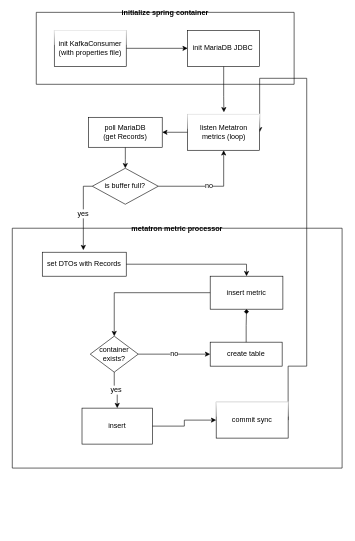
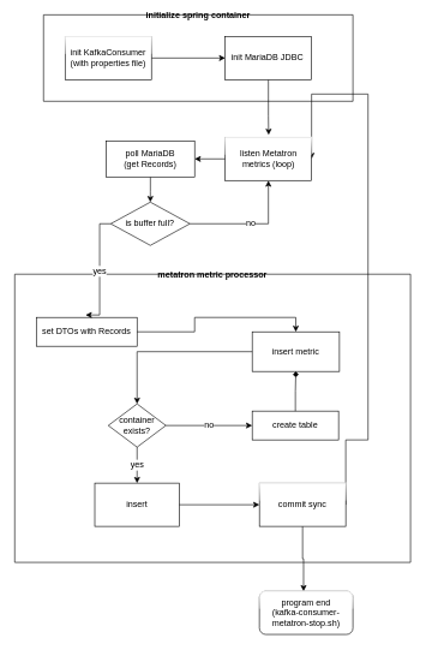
  <mxCell id="0" />
  <mxCell id="1" parent="0" />
  <mxCell id="2" style="edgeStyle=orthogonalEdgeStyle;rounded=0;orthogonalLoop=1;jettySize=auto;html=1;entryX=0.5;entryY=0;entryDx=0;entryDy=0;" parent="1" source="3" target="29" edge="1"><mxGeometry relative="1" as="geometry"><mxPoint x="252.5" y="450" as="targetPoint" /></mxGeometry></mxCell>
  <mxCell id="3" value="&lt;span&gt;poll MariaDB&lt;br&gt;(get Records)&lt;br&gt;&lt;/span&gt;" style="rounded=0;whiteSpace=wrap;html=1;" parent="1" vertex="1"><mxGeometry x="146.87" y="195" width="123.13" height="50" as="geometry" /></mxCell>
  <mxCell id="4" style="edgeStyle=orthogonalEdgeStyle;rounded=0;orthogonalLoop=1;jettySize=auto;html=1;entryX=1;entryY=0.5;entryDx=0;entryDy=0;fontFamily=Helvetica;fontSize=12;fontColor=default;strokeColor=default;exitX=1;exitY=0.5;exitDx=0;exitDy=0;" parent="1" source="25" target="11" edge="1"><mxGeometry relative="1" as="geometry"><Array as="points"><mxPoint x="511" y="610" /><mxPoint x="511" y="130" /></Array></mxGeometry></mxCell>
  <mxCell id="5" style="edgeStyle=orthogonalEdgeStyle;rounded=0;orthogonalLoop=1;jettySize=auto;html=1;entryX=0.503;entryY=-0.056;entryDx=0;entryDy=0;entryPerimeter=0;fontSize=12;" parent="1" source="6" target="11" edge="1"><mxGeometry relative="1" as="geometry"><Array as="points"><mxPoint x="372" y="160" /><mxPoint x="373" y="187" /></Array></mxGeometry></mxCell>
  <mxCell id="6" value="init MariaDB JDBC&amp;nbsp;" style="rounded=0;whiteSpace=wrap;html=1;shadow=0;glass=0;fontFamily=Helvetica;fontSize=12;fontColor=default;strokeColor=default;strokeWidth=1;fillColor=default;" parent="1" vertex="1"><mxGeometry x="312.5" y="50" width="120" height="60" as="geometry" /></mxCell>
  <mxCell id="7" style="edgeStyle=orthogonalEdgeStyle;rounded=0;orthogonalLoop=1;jettySize=auto;html=1;entryX=0;entryY=0.5;entryDx=0;entryDy=0;fontFamily=Helvetica;fontSize=12;fontColor=default;strokeColor=default;" parent="1" source="8" target="6" edge="1"><mxGeometry relative="1" as="geometry" /></mxCell>
  <mxCell id="8" value="init KafkaConsumer&lt;br&gt;(with properties file)" style="rounded=0;whiteSpace=wrap;html=1;shadow=0;glass=1;sketch=0;fontFamily=Helvetica;fontSize=12;fontColor=default;strokeColor=default;strokeWidth=1;fillColor=default;" parent="1" vertex="1"><mxGeometry x="90" y="50" width="120" height="60" as="geometry" /></mxCell>
+ <mxCell id="9" style="edgeStyle=orthogonalEdgeStyle;rounded=0;orthogonalLoop=1;jettySize=auto;html=1;entryX=0.472;entryY=0.003;entryDx=0;entryDy=0;entryPerimeter=0;fontFamily=Helvetica;fontSize=12;fontColor=default;strokeColor=default;" parent="1" source="25" target="12" edge="1"><mxGeometry relative="1" as="geometry" /></mxCell>
  <mxCell id="10" style="edgeStyle=orthogonalEdgeStyle;rounded=0;orthogonalLoop=1;jettySize=auto;html=1;entryX=1;entryY=0.5;entryDx=0;entryDy=0;fontSize=12;" parent="1" source="11" target="3" edge="1"><mxGeometry relative="1" as="geometry" /></mxCell>
  <mxCell id="11" value="listen Metatron metrics (loop)" style="rounded=0;whiteSpace=wrap;html=1;shadow=0;glass=1;sketch=0;fontFamily=Helvetica;fontSize=12;fontColor=default;strokeColor=default;strokeWidth=1;fillColor=default;" parent="1" vertex="1"><mxGeometry x="312.5" y="190" width="120" height="60" as="geometry" /></mxCell>
+ <mxCell id="12" value="program end&lt;br&gt;(kafka-consumer-metatron-stop.sh)" style="rounded=1;whiteSpace=wrap;html=1;shadow=0;glass=1;sketch=0;fontFamily=Helvetica;fontSize=12;fontColor=default;strokeColor=default;strokeWidth=1;fillColor=default;" parent="1" vertex="1"><mxGeometry x="360" y="820" width="130" height="60" as="geometry" /></mxCell>
  <mxCell id="13" value="initialize spring container" style="swimlane;startSize=0;fontSize=12;" parent="1" vertex="1"><mxGeometry x="60" y="20" width="430" height="120" as="geometry"><mxRectangle x="70" y="70" width="50" height="40" as="alternateBounds" /></mxGeometry></mxCell>
  <mxCell id="14" value="metatron metric processor" style="swimlane;startSize=0;fontSize=12;" parent="1" vertex="1"><mxGeometry x="20" y="380" width="550" height="400" as="geometry"><mxRectangle x="70" y="70" width="50" height="40" as="alternateBounds" /></mxGeometry></mxCell>
  <mxCell id="15" value="create table" style="rounded=0;whiteSpace=wrap;html=1;fontSize=12;fontColor=default;" parent="14" vertex="1"><mxGeometry x="330" y="190" width="120" height="40" as="geometry" /></mxCell>
- <mxCell id="16" value="&lt;span&gt;set DTOs with Records&lt;/span&gt;" style="rounded=0;whiteSpace=wrap;html=1;" parent="14" vertex="1"><mxGeometry x="50" y="40" width="140" height="40" as="geometry" /></mxCell>
+ <mxCell id="16" value="&lt;span&gt;set DTOs with Records&lt;/span&gt;" style="rounded=0;whiteSpace=wrap;html=1;" parent="14" vertex="1"><mxGeometry x="30" y="60" width="140" height="40" as="geometry" /></mxCell>
  <mxCell id="17" value="insert metric" style="rounded=0;whiteSpace=wrap;html=1;shadow=0;sketch=0;glass=0;" parent="14" vertex="1"><mxGeometry x="330" y="80" width="121.25" height="55" as="geometry" /></mxCell>
  <mxCell id="18" style="edgeStyle=orthogonalEdgeStyle;rounded=0;orthogonalLoop=1;jettySize=auto;html=1;entryX=0.5;entryY=0;entryDx=0;entryDy=0;fontFamily=Helvetica;fontSize=12;fontColor=default;strokeColor=default;" parent="14" source="16" target="17" edge="1"><mxGeometry relative="1" as="geometry" /></mxCell>
  <mxCell id="19" style="edgeStyle=orthogonalEdgeStyle;rounded=0;orthogonalLoop=1;jettySize=auto;html=1;entryX=0.5;entryY=1;entryDx=0;entryDy=0;fontSize=12;fontColor=default;endArrow=diamond;" parent="14" source="15" target="17" edge="1"><mxGeometry relative="1" as="geometry" /></mxCell>
  <mxCell id="20" value="container exists?" style="rhombus;whiteSpace=wrap;html=1;fontSize=12;" parent="14" vertex="1"><mxGeometry x="130" y="180" width="80" height="60" as="geometry" /></mxCell>
  <mxCell id="21" style="edgeStyle=orthogonalEdgeStyle;rounded=0;orthogonalLoop=1;jettySize=auto;html=1;" parent="14" source="17" target="20" edge="1"><mxGeometry relative="1" as="geometry"><mxPoint x="232.5" y="210" as="targetPoint" /><Array as="points" /></mxGeometry></mxCell>
  <mxCell id="22" value="no" style="edgeStyle=orthogonalEdgeStyle;rounded=0;orthogonalLoop=1;jettySize=auto;html=1;entryX=0;entryY=0.5;entryDx=0;entryDy=0;fontSize=12;fontColor=default;" parent="14" source="20" target="15" edge="1"><mxGeometry relative="1" as="geometry" /></mxCell>
- <mxCell id="23" value="insert" style="rounded=0;whiteSpace=wrap;html=1;" parent="14" vertex="1"><mxGeometry x="116.25" y="300" width="117.5" height="60" as="geometry" /></mxCell>
+ <mxCell id="23" value="insert" style="rounded=0;whiteSpace=wrap;html=1;" parent="14" vertex="1"><mxGeometry x="111.25" y="290" width="117.5" height="60" as="geometry" /></mxCell>
  <mxCell id="24" value="yes" style="edgeStyle=orthogonalEdgeStyle;rounded=0;orthogonalLoop=1;jettySize=auto;html=1;entryX=0.5;entryY=0;entryDx=0;entryDy=0;fontSize=12;fontColor=default;" parent="14" source="20" target="23" edge="1"><mxGeometry relative="1" as="geometry" /></mxCell>
  <mxCell id="25" value="commit sync" style="rounded=0;whiteSpace=wrap;html=1;shadow=0;glass=1;sketch=0;fontFamily=Helvetica;fontSize=12;fontColor=default;strokeColor=default;strokeWidth=1;fillColor=default;" parent="14" vertex="1"><mxGeometry x="340" y="290" width="120" height="60" as="geometry" /></mxCell>
  <mxCell id="26" style="edgeStyle=orthogonalEdgeStyle;rounded=0;orthogonalLoop=1;jettySize=auto;html=1;entryX=0;entryY=0.5;entryDx=0;entryDy=0;fontSize=12;fontColor=default;" parent="14" source="23" target="25" edge="1"><mxGeometry relative="1" as="geometry" /></mxCell>
  <mxCell id="27" value="no" style="edgeStyle=orthogonalEdgeStyle;rounded=0;orthogonalLoop=1;jettySize=auto;html=1;entryX=0.5;entryY=1;entryDx=0;entryDy=0;fontSize=12;fontColor=default;" parent="1" source="29" target="11" edge="1"><mxGeometry relative="1" as="geometry" /></mxCell>
  <mxCell id="28" value="yes" style="edgeStyle=orthogonalEdgeStyle;rounded=0;orthogonalLoop=1;jettySize=auto;html=1;fontSize=12;fontColor=default;entryX=0.489;entryY=-0.086;entryDx=0;entryDy=0;entryPerimeter=0;exitX=0;exitY=0.5;exitDx=0;exitDy=0;" parent="1" source="29" target="16" edge="1"><mxGeometry relative="1" as="geometry"><Array as="points"><mxPoint x="138" y="310" /></Array></mxGeometry></mxCell>
  <mxCell id="29" value="is buffer full?" style="rhombus;whiteSpace=wrap;html=1;fontSize=12;fontColor=default;" parent="1" vertex="1"><mxGeometry x="153.44" y="280" width="110" height="60" as="geometry" /></mxCell>
